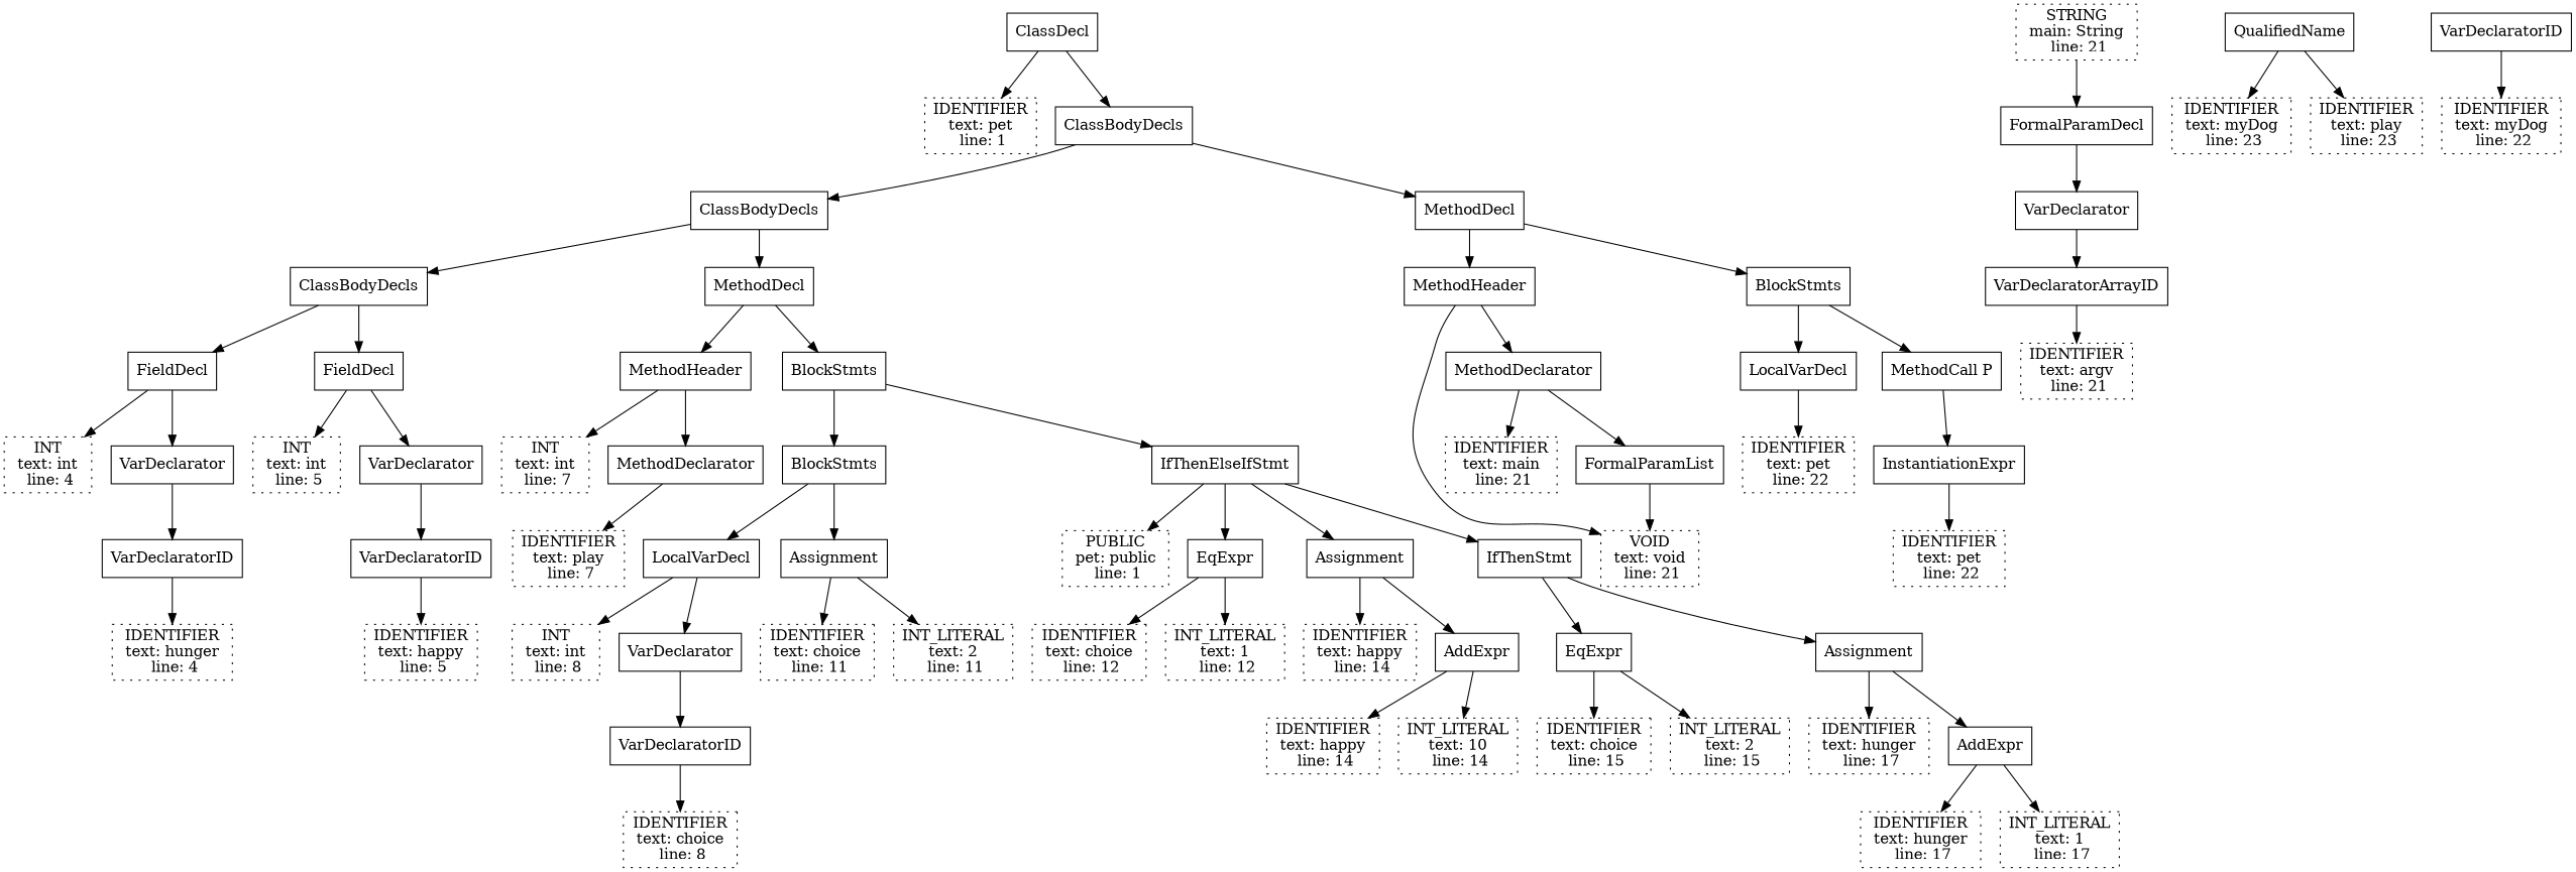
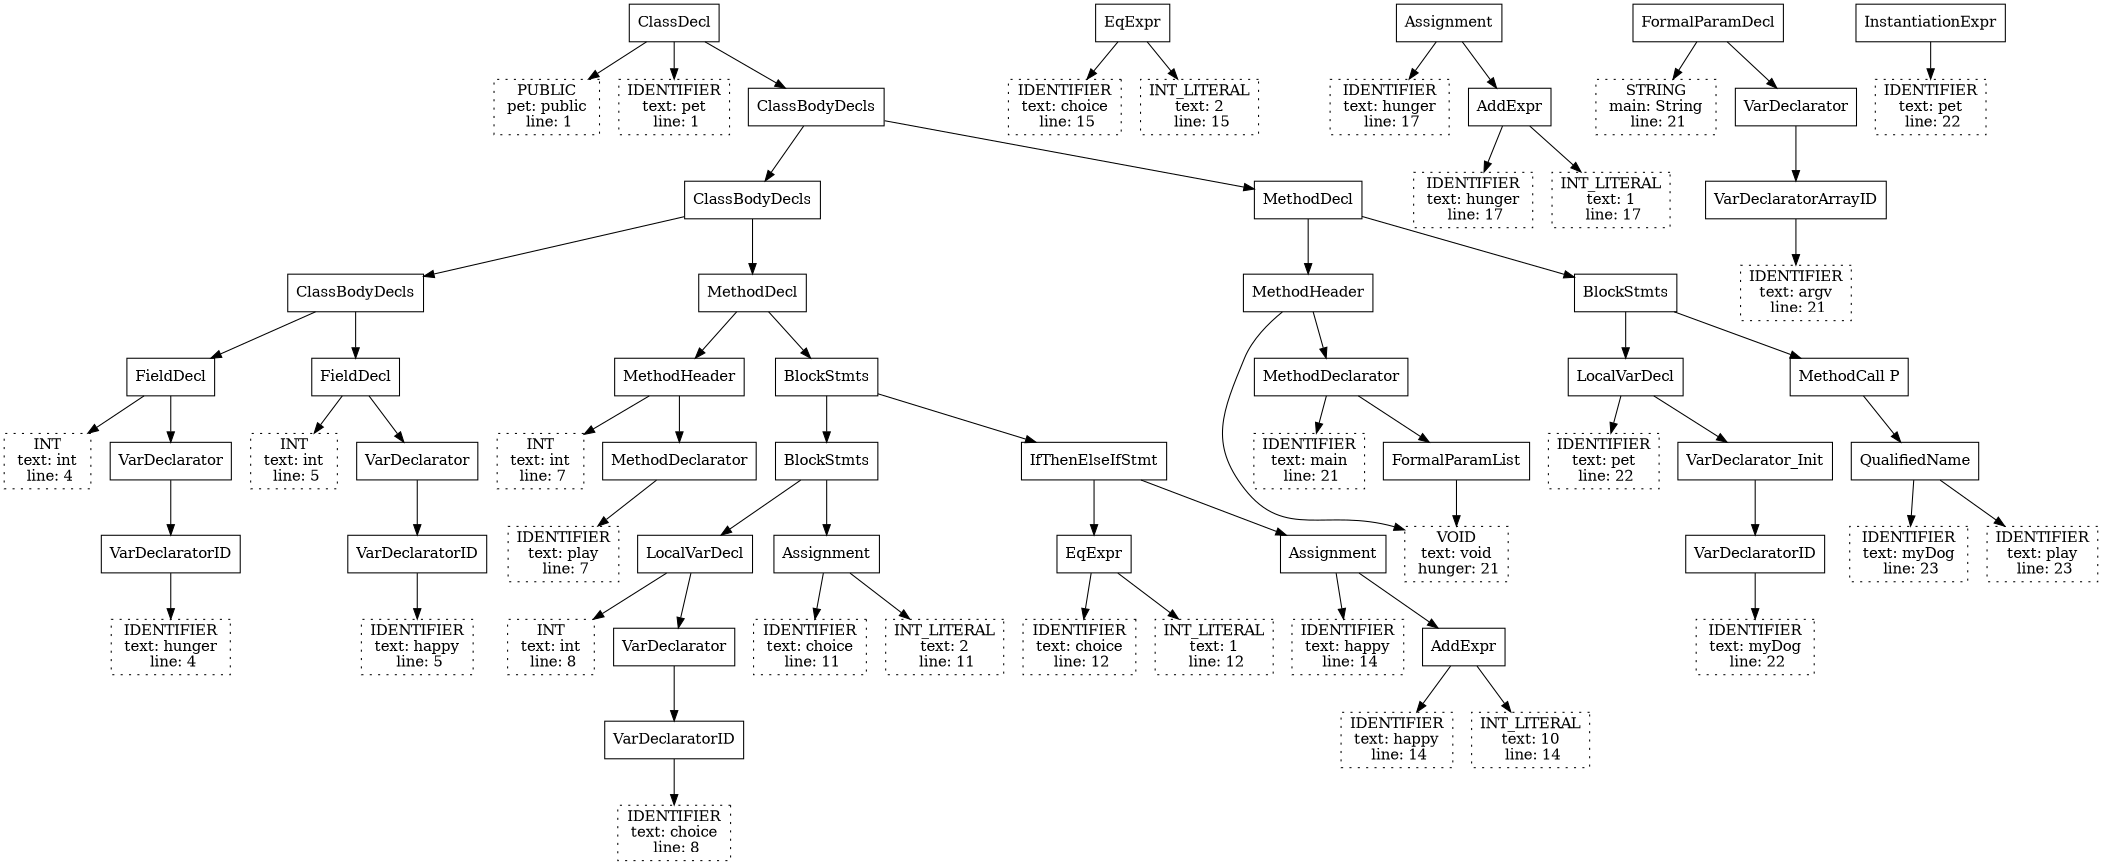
  digraph {
    node [shape=rectangle]
    n1 [label=<ClassDecl>]
    n2 [label=<PUBLIC<br/> pet: public <br/> line: 1> style=dotted]
    n3 [label=<IDENTIFIER<br/> text: pet <br/> line: 1> style=dotted]
    n4 [label=<ClassBodyDecls>]
    n5 [label=<ClassBodyDecls>]
    n6 [label=<MethodDecl>]
    n7 [label=<ClassBodyDecls>]
    n8 [label=<MethodDecl>]
    n9 [label=<MethodHeader>]
    n10 [label=<BlockStmts>]
    n11 [label=<FieldDecl>]
    n12 [label=<FieldDecl>]
    n13 [label=<MethodHeader>]
    n14 [label=<BlockStmts>]
    n15 [label=<INT<br/> text: int <br/> line: 4> style=dotted]
    n16 [label=<VarDeclarator>]
    n17 [label=<INT<br/> text: int <br/> line: 5> style=dotted]
    n18 [label=<VarDeclarator>]
    n19 [label=<VarDeclaratorID>]
    n20 [label=<IDENTIFIER<br/> text: hunger <br/> line: 4> style=dotted]
    n21 [label=<VarDeclaratorID>]
    n22 [label=<IDENTIFIER<br/> text: happy <br/> line: 5> style=dotted]
    n23 [label=<INT<br/> text: int <br/> line: 7> style=dotted]
    n24 [label=<MethodDeclarator>]
    n25 [label=<BlockStmts>]
    n26 [label=<IfThenElseIfStmt>]
    n27 [label=<IDENTIFIER<br/> text: play <br/> line: 7> style=dotted]
    n28 [label=<LocalVarDecl>]
    n29 [label=<Assignment>]
    n30 [label=<EqExpr>]
    n31 [label=<Assignment>]
-   n32 [label=<IfThenStmt>]
    n33 [label=<INT<br/> text: int <br/> line: 8> style=dotted]
    n34 [label=<VarDeclarator>]
    n35 [label=<IDENTIFIER<br/> text: choice <br/> line: 11> style=dotted]
    n36 [label=<INT_LITERAL<br/> text: 2 <br/> line: 11> style=dotted]
    n37 [label=<VarDeclaratorID>]
    n38 [label=<IDENTIFIER<br/> text: choice <br/> line: 8> style=dotted]
    n39 [label=<IDENTIFIER<br/> text: choice <br/> line: 12> style=dotted]
    n40 [label=<INT_LITERAL<br/> text: 1 <br/> line: 12> style=dotted]
    n41 [label=<IDENTIFIER<br/> text: happy <br/> line: 14> style=dotted]
    n42 [label=<AddExpr>]
    n43 [label=<EqExpr>]
    n44 [label=<Assignment>]
    n45 [label=<IDENTIFIER<br/> text: happy <br/> line: 14> style=dotted]
    n46 [label=<INT_LITERAL<br/> text: 10 <br/> line: 14> style=dotted]
    n47 [label=<IDENTIFIER<br/> text: choice <br/> line: 15> style=dotted]
    n48 [label=<INT_LITERAL<br/> text: 2 <br/> line: 15> style=dotted]
    n49 [label=<IDENTIFIER<br/> text: hunger <br/> line: 17> style=dotted]
    n50 [label=<AddExpr>]
    n51 [label=<IDENTIFIER<br/> text: hunger <br/> line: 17> style=dotted]
    n52 [label=<INT_LITERAL<br/> text: 1 <br/> line: 17> style=dotted]
-   n53 [label=<VOID<br/> text: void <br/> line: 21> style=dotted]
+   n53 [label=<VOID<br/> text: void <br/> hunger: 21> style=dotted]
    n54 [label=<MethodDeclarator>]
    n55 [label=<LocalVarDecl>]
    n56 [label=<MethodCall P>]
    n57 [label=<IDENTIFIER<br/> text: main <br/> line: 21> style=dotted]
    n58 [label=<FormalParamList>]
    n59 [label=<FormalParamDecl>]
    n60 [label=<STRING<br/> main: String <br/> line: 21> style=dotted]
    n61 [label=<VarDeclarator>]
    n62 [label=<VarDeclaratorArrayID>]
    n63 [label=<IDENTIFIER<br/> text: argv <br/> line: 21> style=dotted]
    n64 [label=<IDENTIFIER<br/> text: pet <br/> line: 22> style=dotted]
+   n65 [label=<VarDeclarator_Init>]
    n66 [label=<QualifiedName>]
    n67 [label=<VarDeclaratorID>]
    n68 [label=<IDENTIFIER<br/> text: myDog <br/> line: 22> style=dotted]
    n69 [label=<InstantiationExpr>]
    n70 [label=<IDENTIFIER<br/> text: pet <br/> line: 22> style=dotted]
    n71 [label=<IDENTIFIER<br/> text: myDog <br/> line: 23> style=dotted]
    n72 [label=<IDENTIFIER<br/> text: play <br/> line: 23> style=dotted]
-   n26 -> n2
+   n1 -> n2
    n1 -> n3
    n1 -> n4
    n4 -> n5
    n4 -> n6
    n5 -> n7
    n5 -> n8
    n6 -> n9
    n6 -> n10
    n7 -> n11
    n7 -> n12
    n8 -> n13
    n8 -> n14
    n9 -> n53
    n9 -> n54
    n10 -> n55
    n10 -> n56
    n11 -> n15
    n11 -> n16
    n12 -> n17
    n12 -> n18
    n13 -> n23
    n13 -> n24
    n14 -> n25
    n14 -> n26
    n16 -> n19
    n18 -> n21
    n19 -> n20
    n21 -> n22
    n24 -> n27
    n25 -> n28
    n25 -> n29
    n26 -> n30
    n26 -> n31
-   n26 -> n32
    n28 -> n33
    n28 -> n34
    n29 -> n35
    n29 -> n36
    n30 -> n39
    n30 -> n40
    n31 -> n41
    n31 -> n42
-   n32 -> n43
-   n32 -> n44
    n34 -> n37
    n37 -> n38
    n42 -> n45
    n42 -> n46
    n43 -> n47
    n43 -> n48
    n44 -> n49
    n44 -> n50
    n50 -> n51
    n50 -> n52
    n54 -> n57
    n54 -> n58
    n55 -> n64
-   n56 -> n69
+   n55 -> n65
+   n56 -> n66
    n58 -> n53
-   n60 -> n59
+   n59 -> n60
    n59 -> n61
    n61 -> n62
    n62 -> n63
+   n65 -> n67
    n66 -> n71
    n66 -> n72
    n67 -> n68
    n69 -> n70
  }
